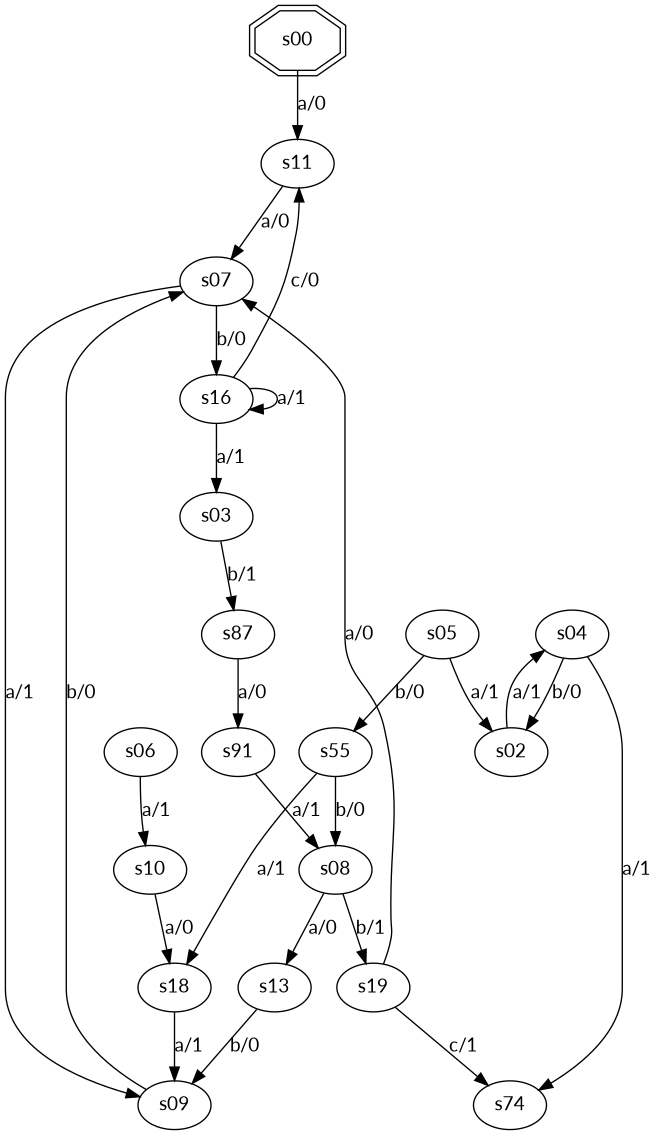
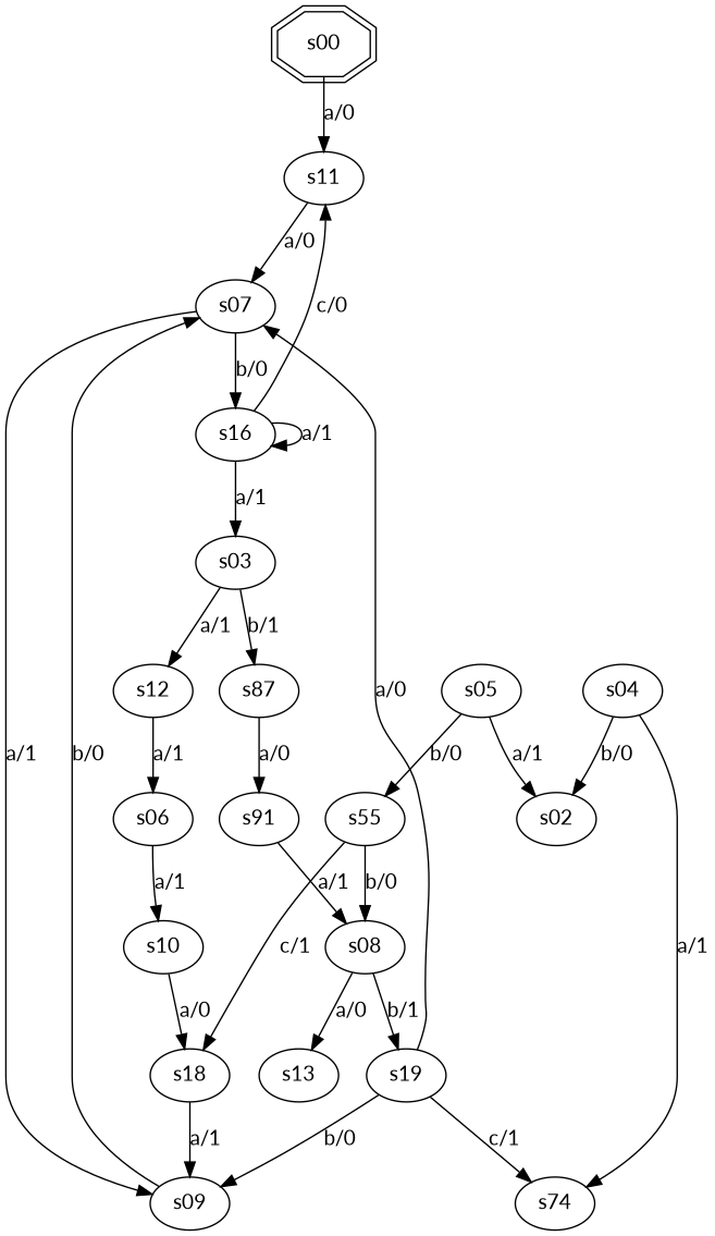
  digraph {
    fontname=Lato
    node [fontname=Lato]
    edge [fontname=Lato]
    s00 [shape=doubleoctagon]
    s11
    s07
    s09
    s16
    n6 [label=s91]
    s08
    s13
    s19
    n10 [label=s74]
    s02
    s04
    s03
+   s12
    n15 [label=s87]
    s06
    s10
    s05
    n19 [label=s55]
    s18
    s00 -> s11 [label="a/0"]
    s11 -> s07 [label="a/0"]
    s07 -> s09 [label="a/1"]
    s07 -> s16 [label="b/0"]
    s09 -> s07 [label="b/0"]
    s16 -> s11 [label="c/0"]
    s16 -> s16 [label="a/1"]
    s16 -> s03 [label="a/1"]
    n6 -> s08 [label="a/1"]
    s08 -> s13 [label="a/0"]
    s08 -> s19 [label="b/1"]
    s19 -> s07 [label="a/0"]
-   s13 -> s09 [label="b/0"]
+   s19 -> s09 [label="b/0"]
    s19 -> n10 [label="c/1"]
-   s02 -> s04 [label="a/1"]
    s04 -> n10 [label="a/1"]
    s04 -> s02 [label="b/0"]
+   s03 -> s12 [label="a/1"]
    s03 -> n15 [label="b/1"]
+   s12 -> s06 [label="a/1"]
    n15 -> n6 [label="a/0"]
    s06 -> s10 [label="a/1"]
    s10 -> s18 [label="a/0"]
    s05 -> s02 [label="a/1"]
    s05 -> n19 [label="b/0"]
    n19 -> s08 [label="b/0"]
-   n19 -> s18 [label="a/1"]
+   n19 -> s18 [label="c/1"]
    s18 -> s09 [label="a/1"]
  }
